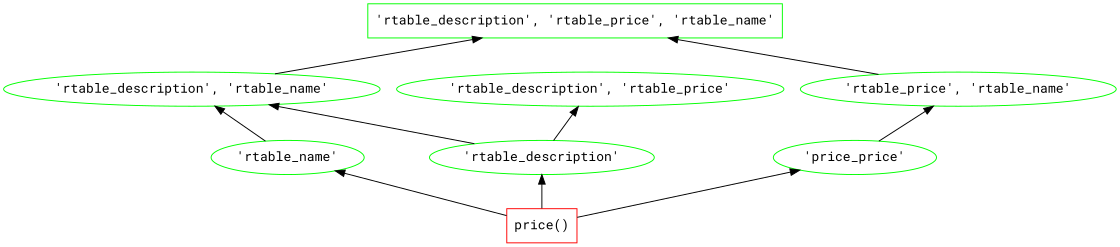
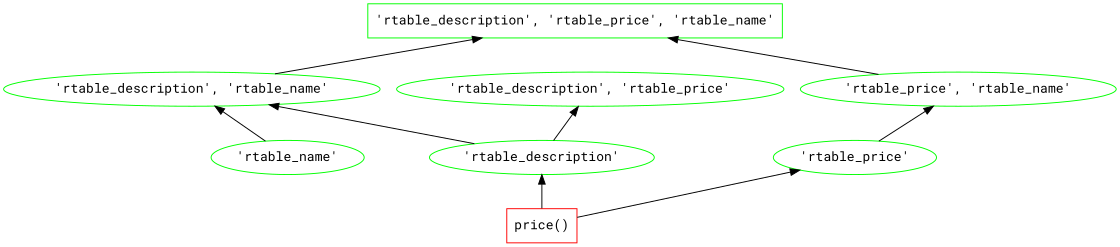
  digraph {
    fontname="Roboto Mono"
    rankdir=BT
    splines=line
    node [color=green fontname="Roboto Mono"]
    edge [fontname="Roboto Mono"]
    "'rtable_description', 'rtable_price', 'rtable_name'" [shape=box]
    n2 [color=red label="price()" shape=box]
    "'rtable_name'"
    "'rtable_description'"
-   "'rtable_price'" [label="'price_price'"]
+   "'rtable_price'"
    "'rtable_description', 'rtable_name'"
    "'rtable_description', 'rtable_price'"
    "'rtable_price', 'rtable_name'"
-   n2 -> "'rtable_name'"
    n2 -> "'rtable_description'"
    n2 -> "'rtable_price'"
    "'rtable_name'" -> "'rtable_description', 'rtable_name'"
    "'rtable_description'" -> "'rtable_description', 'rtable_name'"
    "'rtable_description'" -> "'rtable_description', 'rtable_price'"
    "'rtable_price'" -> "'rtable_price', 'rtable_name'"
    "'rtable_description', 'rtable_name'" -> "'rtable_description', 'rtable_price', 'rtable_name'"
    "'rtable_price', 'rtable_name'" -> "'rtable_description', 'rtable_price', 'rtable_name'"
  }
